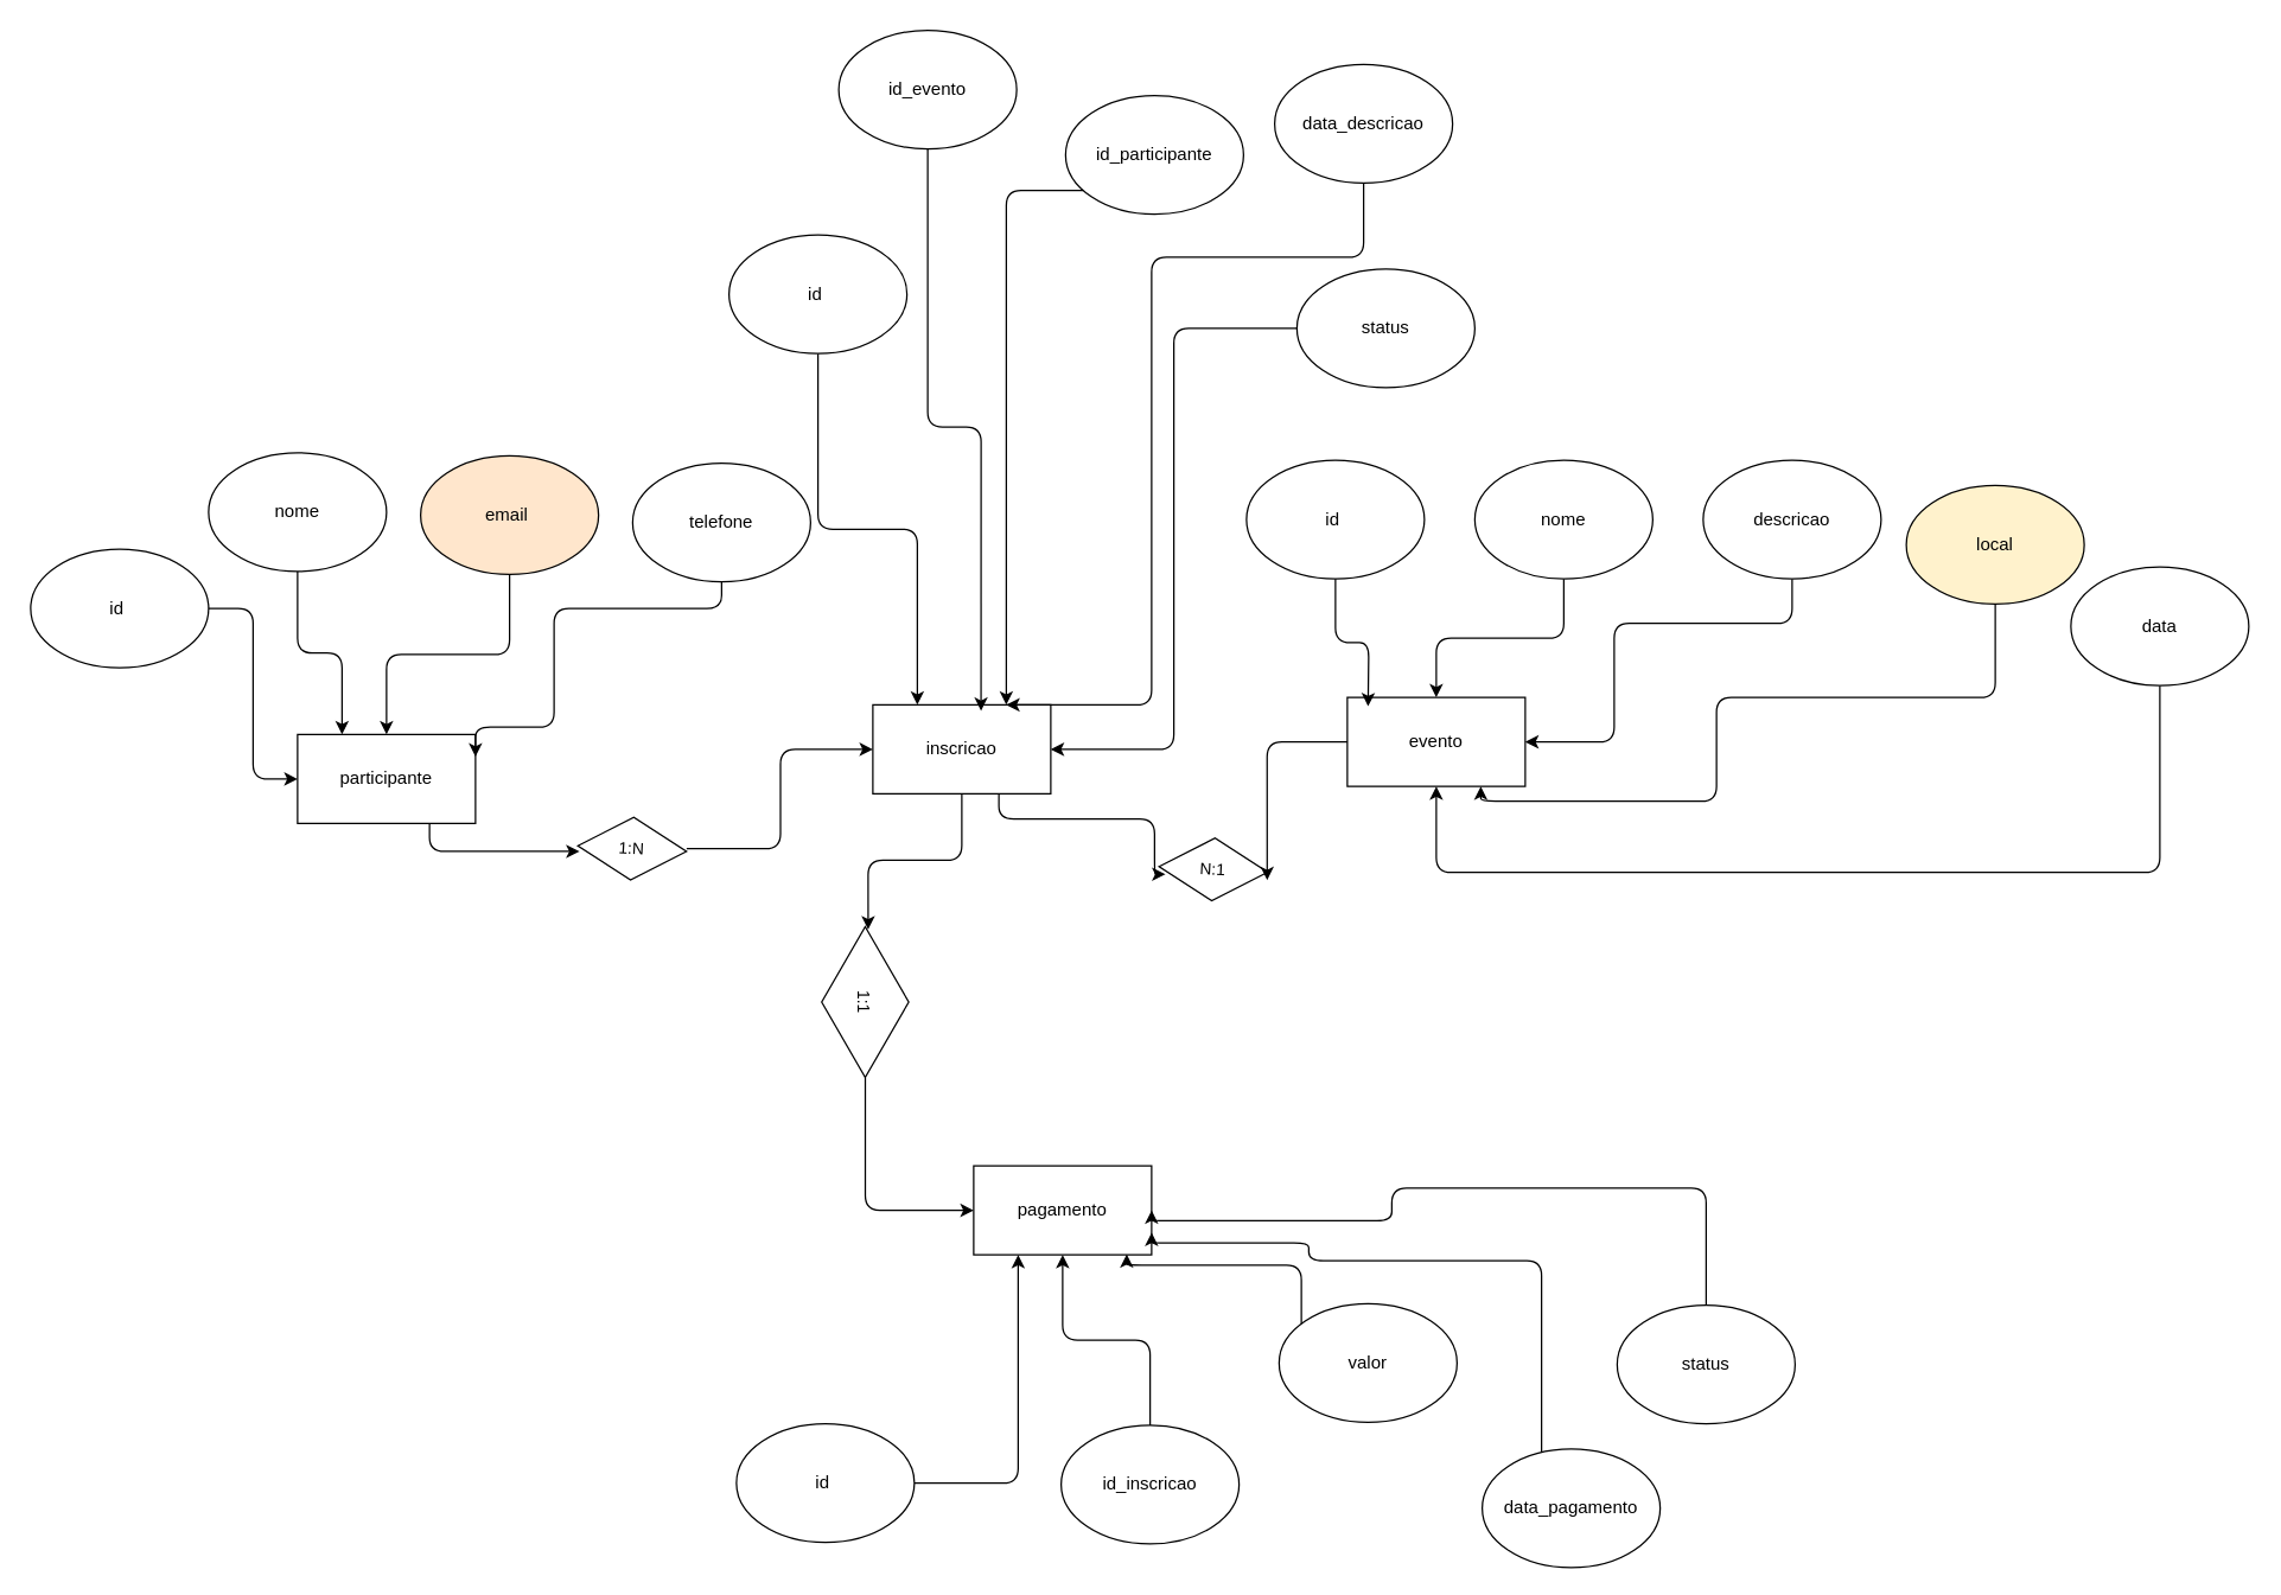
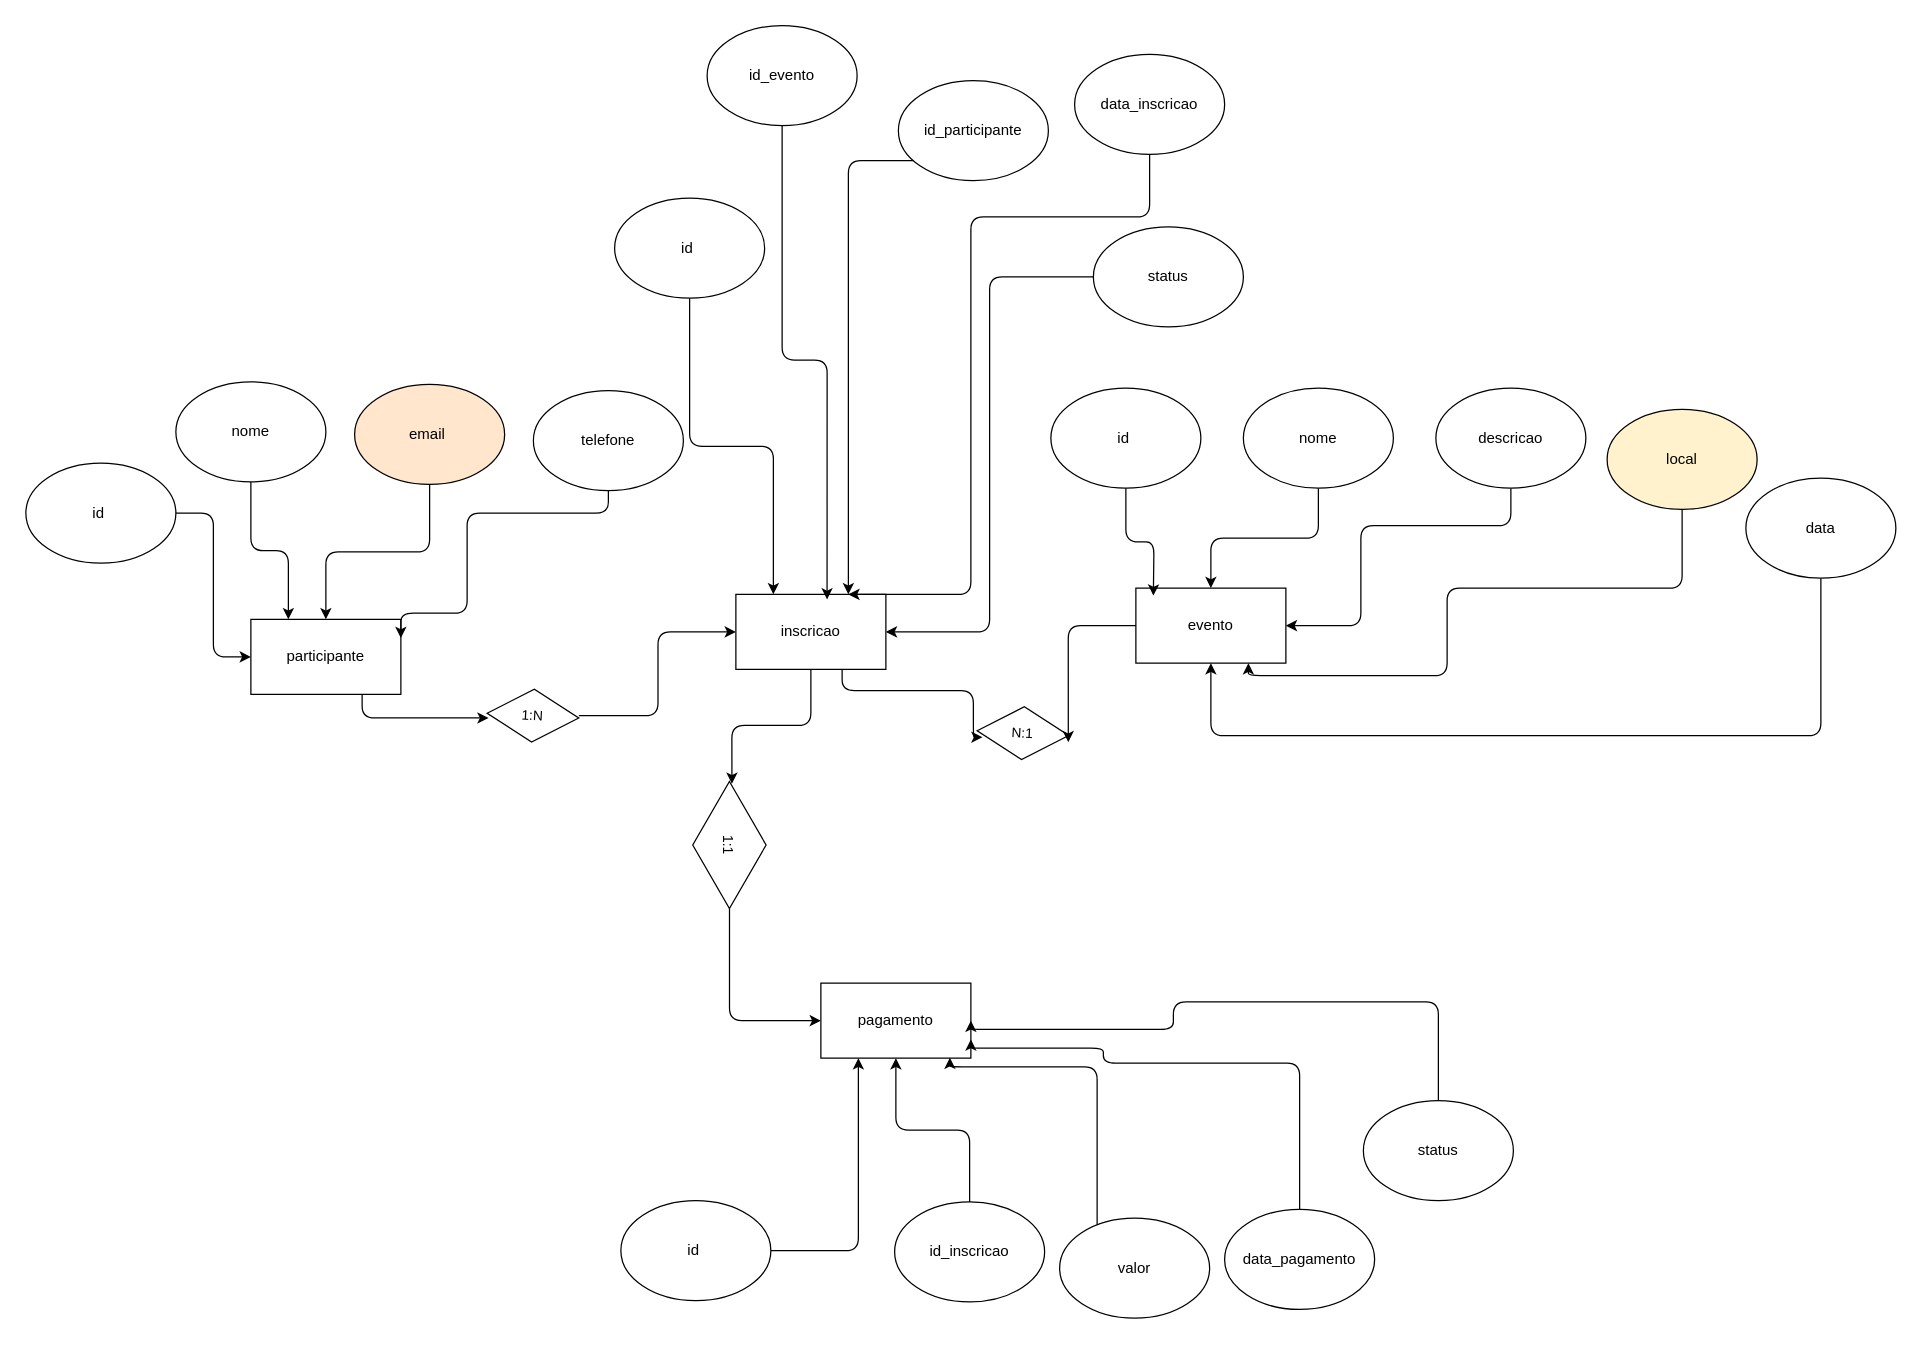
  <mxCell id="0" />
  <mxCell id="1" parent="0" />
  <mxCell id="2" value="participante" style="rounded=0;whiteSpace=wrap;html=1;" vertex="1" parent="1"><mxGeometry x="200" y="495" width="120" height="60" as="geometry" /></mxCell>
  <mxCell id="3" value="evento" style="rounded=0;whiteSpace=wrap;html=1;" vertex="1" parent="1"><mxGeometry x="908" y="470" width="120" height="60" as="geometry" /></mxCell>
  <mxCell id="4" value="pagamento" style="rounded=0;whiteSpace=wrap;html=1;" vertex="1" parent="1"><mxGeometry x="656" y="786" width="120" height="60" as="geometry" /></mxCell>
  <mxCell id="5" style="edgeStyle=orthogonalEdgeStyle;html=1;entryX=0;entryY=0.5;entryDx=0;entryDy=0;" edge="1" parent="1" source="6" target="2"><mxGeometry relative="1" as="geometry" /></mxCell>
  <mxCell id="6" value="id&amp;nbsp;" style="ellipse;whiteSpace=wrap;html=1;" vertex="1" parent="1"><mxGeometry x="20" y="370" width="120" height="80" as="geometry" /></mxCell>
  <mxCell id="7" style="edgeStyle=orthogonalEdgeStyle;shape=connector;rounded=1;html=1;entryX=0.25;entryY=0;entryDx=0;entryDy=0;strokeColor=default;align=center;verticalAlign=middle;fontFamily=Helvetica;fontSize=11;fontColor=default;labelBackgroundColor=default;endArrow=classic;" edge="1" parent="1" source="8" target="2"><mxGeometry relative="1" as="geometry" /></mxCell>
  <mxCell id="8" value="nome" style="ellipse;whiteSpace=wrap;html=1;" vertex="1" parent="1"><mxGeometry x="140" y="305" width="120" height="80" as="geometry" /></mxCell>
  <mxCell id="9" style="edgeStyle=orthogonalEdgeStyle;shape=connector;rounded=1;html=1;strokeColor=default;align=center;verticalAlign=middle;fontFamily=Helvetica;fontSize=11;fontColor=default;labelBackgroundColor=default;endArrow=classic;" edge="1" parent="1" source="10" target="2"><mxGeometry relative="1" as="geometry" /></mxCell>
  <mxCell id="10" value="email&amp;nbsp;" style="ellipse;whiteSpace=wrap;html=1;fillColor=#ffe6cc;" vertex="1" parent="1"><mxGeometry x="283" y="307" width="120" height="80" as="geometry" /></mxCell>
  <mxCell id="11" style="edgeStyle=orthogonalEdgeStyle;shape=connector;rounded=1;html=1;entryX=1;entryY=0.25;entryDx=0;entryDy=0;strokeColor=default;align=center;verticalAlign=middle;fontFamily=Helvetica;fontSize=11;fontColor=default;labelBackgroundColor=default;endArrow=classic;" edge="1" parent="1" source="12" target="2"><mxGeometry relative="1" as="geometry"><Array as="points"><mxPoint x="486" y="410" /><mxPoint x="373" y="410" /><mxPoint x="373" y="490" /></Array></mxGeometry></mxCell>
  <mxCell id="12" value="telefone" style="ellipse;whiteSpace=wrap;html=1;" vertex="1" parent="1"><mxGeometry x="426" y="312" width="120" height="80" as="geometry" /></mxCell>
  <mxCell id="13" value="id&amp;nbsp;" style="ellipse;whiteSpace=wrap;html=1;" vertex="1" parent="1"><mxGeometry x="840" y="310" width="120" height="80" as="geometry" /></mxCell>
  <mxCell id="14" style="edgeStyle=orthogonalEdgeStyle;shape=connector;rounded=1;html=1;strokeColor=default;align=center;verticalAlign=middle;fontFamily=Helvetica;fontSize=11;fontColor=default;labelBackgroundColor=default;endArrow=classic;" edge="1" parent="1" source="13"><mxGeometry relative="1" as="geometry"><mxPoint x="922" y="476" as="targetPoint" /></mxGeometry></mxCell>
  <mxCell id="15" style="edgeStyle=orthogonalEdgeStyle;shape=connector;rounded=1;html=1;entryX=0.5;entryY=0;entryDx=0;entryDy=0;strokeColor=default;align=center;verticalAlign=middle;fontFamily=Helvetica;fontSize=11;fontColor=default;labelBackgroundColor=default;endArrow=classic;" edge="1" parent="1" source="16" target="3"><mxGeometry relative="1" as="geometry" /></mxCell>
  <mxCell id="16" value="nome" style="ellipse;whiteSpace=wrap;html=1;" vertex="1" parent="1"><mxGeometry x="994" y="310" width="120" height="80" as="geometry" /></mxCell>
  <mxCell id="17" style="edgeStyle=orthogonalEdgeStyle;shape=connector;rounded=1;html=1;entryX=1;entryY=0.5;entryDx=0;entryDy=0;strokeColor=default;align=center;verticalAlign=middle;fontFamily=Helvetica;fontSize=11;fontColor=default;labelBackgroundColor=default;endArrow=classic;" edge="1" parent="1" source="18" target="3"><mxGeometry relative="1" as="geometry"><Array as="points"><mxPoint x="1208" y="420" /><mxPoint x="1088" y="420" /><mxPoint x="1088" y="500" /></Array></mxGeometry></mxCell>
  <mxCell id="18" value="descricao" style="ellipse;whiteSpace=wrap;html=1;" vertex="1" parent="1"><mxGeometry x="1148" y="310" width="120" height="80" as="geometry" /></mxCell>
  <mxCell id="19" style="edgeStyle=orthogonalEdgeStyle;shape=connector;rounded=1;html=1;entryX=0.75;entryY=1;entryDx=0;entryDy=0;strokeColor=default;align=center;verticalAlign=middle;fontFamily=Helvetica;fontSize=11;fontColor=default;labelBackgroundColor=default;endArrow=classic;" edge="1" parent="1" source="20" target="3"><mxGeometry relative="1" as="geometry"><Array as="points"><mxPoint x="1345" y="470" /><mxPoint x="1157" y="470" /><mxPoint x="1157" y="540" /><mxPoint x="998" y="540" /></Array></mxGeometry></mxCell>
  <mxCell id="20" value="local" style="ellipse;whiteSpace=wrap;html=1;fillColor=#fff2cc;" vertex="1" parent="1"><mxGeometry x="1285" y="327" width="120" height="80" as="geometry" /></mxCell>
  <mxCell id="21" style="edgeStyle=orthogonalEdgeStyle;shape=connector;rounded=1;html=1;strokeColor=default;align=center;verticalAlign=middle;fontFamily=Helvetica;fontSize=11;fontColor=default;labelBackgroundColor=default;endArrow=classic;" edge="1" parent="1" source="22" target="3"><mxGeometry relative="1" as="geometry"><Array as="points"><mxPoint x="1456" y="588" /><mxPoint x="968" y="588" /></Array></mxGeometry></mxCell>
  <mxCell id="22" value="data" style="ellipse;whiteSpace=wrap;html=1;" vertex="1" parent="1"><mxGeometry x="1396" y="382" width="120" height="80" as="geometry" /></mxCell>
  <mxCell id="23" style="edgeStyle=orthogonalEdgeStyle;shape=connector;rounded=1;html=1;entryX=0.25;entryY=1;entryDx=0;entryDy=0;strokeColor=default;align=center;verticalAlign=middle;fontFamily=Helvetica;fontSize=11;fontColor=default;labelBackgroundColor=default;endArrow=classic;" edge="1" parent="1" source="24" target="4"><mxGeometry relative="1" as="geometry" /></mxCell>
  <mxCell id="24" value="id&amp;nbsp;" style="ellipse;whiteSpace=wrap;html=1;" vertex="1" parent="1"><mxGeometry x="496" y="960" width="120" height="80" as="geometry" /></mxCell>
  <mxCell id="25" value="" style="edgeStyle=orthogonalEdgeStyle;shape=connector;rounded=1;html=1;strokeColor=default;align=center;verticalAlign=middle;fontFamily=Helvetica;fontSize=11;fontColor=default;labelBackgroundColor=default;endArrow=classic;" edge="1" parent="1" source="26" target="4"><mxGeometry relative="1" as="geometry" /></mxCell>
  <mxCell id="26" value="id_inscricao" style="ellipse;whiteSpace=wrap;html=1;" vertex="1" parent="1"><mxGeometry x="715" y="961" width="120" height="80" as="geometry" /></mxCell>
- <mxCell id="27" value="valor" style="ellipse;whiteSpace=wrap;html=1;" vertex="1" parent="1"><mxGeometry x="862" y="879" width="120" height="80" as="geometry" /></mxCell>
+ <mxCell id="27" value="valor" style="ellipse;whiteSpace=wrap;html=1;" vertex="1" parent="1"><mxGeometry x="847" y="974" width="120" height="80" as="geometry" /></mxCell>
  <mxCell id="28" style="edgeStyle=orthogonalEdgeStyle;shape=connector;rounded=1;html=1;entryX=1;entryY=0.75;entryDx=0;entryDy=0;strokeColor=default;align=center;verticalAlign=middle;fontFamily=Helvetica;fontSize=11;fontColor=default;labelBackgroundColor=default;endArrow=classic;" edge="1" parent="1" source="29" target="4"><mxGeometry relative="1" as="geometry"><Array as="points"><mxPoint x="1039" y="850" /><mxPoint x="882" y="850" /><mxPoint x="882" y="838" /></Array></mxGeometry></mxCell>
- <mxCell id="29" value="data_pagamento" style="ellipse;whiteSpace=wrap;html=1;" vertex="1" parent="1"><mxGeometry x="999" y="977" width="120" height="80" as="geometry" /></mxCell>
+ <mxCell id="29" value="data_pagamento" style="ellipse;whiteSpace=wrap;html=1;" vertex="1" parent="1"><mxGeometry x="979" y="967" width="120" height="80" as="geometry" /></mxCell>
  <mxCell id="30" style="edgeStyle=orthogonalEdgeStyle;shape=connector;rounded=1;html=1;entryX=1;entryY=0.5;entryDx=0;entryDy=0;strokeColor=default;align=center;verticalAlign=middle;fontFamily=Helvetica;fontSize=11;fontColor=default;labelBackgroundColor=default;endArrow=classic;" edge="1" parent="1" source="31" target="4"><mxGeometry relative="1" as="geometry"><Array as="points"><mxPoint x="1150" y="801" /><mxPoint x="938" y="801" /><mxPoint x="938" y="823" /></Array></mxGeometry></mxCell>
  <mxCell id="31" value="status " style="ellipse;whiteSpace=wrap;html=1;" vertex="1" parent="1"><mxGeometry x="1090" y="880" width="120" height="80" as="geometry" /></mxCell>
  <mxCell id="32" style="edgeStyle=orthogonalEdgeStyle;shape=connector;rounded=1;html=1;entryX=0.86;entryY=0.994;entryDx=0;entryDy=0;entryPerimeter=0;strokeColor=default;align=center;verticalAlign=middle;fontFamily=Helvetica;fontSize=11;fontColor=default;labelBackgroundColor=default;endArrow=classic;" edge="1" parent="1" source="27" target="4"><mxGeometry relative="1" as="geometry"><Array as="points"><mxPoint x="877" y="853" /></Array></mxGeometry></mxCell>
  <mxCell id="33" value="inscricao" style="rounded=0;whiteSpace=wrap;html=1;" vertex="1" parent="1"><mxGeometry x="588" y="475" width="120" height="60" as="geometry" /></mxCell>
  <mxCell id="34" style="edgeStyle=orthogonalEdgeStyle;shape=connector;rounded=1;html=1;entryX=0.25;entryY=0;entryDx=0;entryDy=0;strokeColor=default;align=center;verticalAlign=middle;fontFamily=Helvetica;fontSize=11;fontColor=default;labelBackgroundColor=default;endArrow=classic;" edge="1" parent="1" source="35" target="33"><mxGeometry relative="1" as="geometry" /></mxCell>
  <mxCell id="35" value="id&amp;nbsp;" style="ellipse;whiteSpace=wrap;html=1;" vertex="1" parent="1"><mxGeometry x="491" y="158" width="120" height="80" as="geometry" /></mxCell>
  <mxCell id="36" value="id_evento" style="ellipse;whiteSpace=wrap;html=1;" vertex="1" parent="1"><mxGeometry x="565" y="20" width="120" height="80" as="geometry" /></mxCell>
  <mxCell id="37" style="edgeStyle=orthogonalEdgeStyle;shape=connector;rounded=1;html=1;entryX=0.75;entryY=0;entryDx=0;entryDy=0;strokeColor=default;align=center;verticalAlign=middle;fontFamily=Helvetica;fontSize=11;fontColor=default;labelBackgroundColor=default;endArrow=classic;" edge="1" parent="1" source="38" target="33"><mxGeometry relative="1" as="geometry"><Array as="points"><mxPoint x="778" y="128" /><mxPoint x="678" y="128" /></Array></mxGeometry></mxCell>
  <mxCell id="38" value="id_participante" style="ellipse;whiteSpace=wrap;html=1;" vertex="1" parent="1"><mxGeometry x="718" y="64" width="120" height="80" as="geometry" /></mxCell>
  <mxCell id="39" style="edgeStyle=orthogonalEdgeStyle;shape=connector;rounded=1;html=1;entryX=0.75;entryY=0;entryDx=0;entryDy=0;strokeColor=default;align=center;verticalAlign=middle;fontFamily=Helvetica;fontSize=11;fontColor=default;labelBackgroundColor=default;endArrow=classic;" edge="1" parent="1" source="40" target="33"><mxGeometry relative="1" as="geometry"><Array as="points"><mxPoint x="919" y="173" /><mxPoint x="776" y="173" /><mxPoint x="776" y="475" /></Array></mxGeometry></mxCell>
- <mxCell id="40" value="data_descricao" style="ellipse;whiteSpace=wrap;html=1;" vertex="1" parent="1"><mxGeometry x="859" y="43" width="120" height="80" as="geometry" /></mxCell>
+ <mxCell id="40" value="data_inscricao" style="ellipse;whiteSpace=wrap;html=1;" vertex="1" parent="1"><mxGeometry x="859" y="43" width="120" height="80" as="geometry" /></mxCell>
  <mxCell id="41" style="edgeStyle=orthogonalEdgeStyle;shape=connector;rounded=1;html=1;entryX=1;entryY=0.5;entryDx=0;entryDy=0;strokeColor=default;align=center;verticalAlign=middle;fontFamily=Helvetica;fontSize=11;fontColor=default;labelBackgroundColor=default;endArrow=classic;" edge="1" parent="1" source="42" target="33"><mxGeometry relative="1" as="geometry" /></mxCell>
  <mxCell id="42" value="status" style="ellipse;whiteSpace=wrap;html=1;" vertex="1" parent="1"><mxGeometry x="874" y="181" width="120" height="80" as="geometry" /></mxCell>
  <mxCell id="43" style="edgeStyle=orthogonalEdgeStyle;shape=connector;rounded=1;html=1;entryX=0.608;entryY=0.067;entryDx=0;entryDy=0;entryPerimeter=0;strokeColor=default;align=center;verticalAlign=middle;fontFamily=Helvetica;fontSize=11;fontColor=default;labelBackgroundColor=default;endArrow=classic;" edge="1" parent="1" source="36" target="33"><mxGeometry relative="1" as="geometry" /></mxCell>
  <mxCell id="44" style="edgeStyle=orthogonalEdgeStyle;shape=connector;rounded=1;html=1;entryX=0;entryY=0.5;entryDx=0;entryDy=0;strokeColor=default;align=center;verticalAlign=middle;fontFamily=Helvetica;fontSize=11;fontColor=default;labelBackgroundColor=default;endArrow=classic;exitX=1.002;exitY=0.499;exitDx=0;exitDy=0;exitPerimeter=0;" edge="1" parent="1" source="45" target="4"><mxGeometry relative="1" as="geometry" /></mxCell>
  <mxCell id="45" value="1:1" style="html=1;whiteSpace=wrap;aspect=fixed;shape=isoRectangle;fontFamily=Helvetica;fontSize=11;fontColor=default;labelBackgroundColor=default;rotation=90;" vertex="1" parent="1"><mxGeometry x="532" y="645" width="101.67" height="61" as="geometry" /></mxCell>
  <mxCell id="46" style="edgeStyle=orthogonalEdgeStyle;shape=connector;rounded=1;html=1;entryX=0.018;entryY=0.467;entryDx=0;entryDy=0;entryPerimeter=0;strokeColor=default;align=center;verticalAlign=middle;fontFamily=Helvetica;fontSize=11;fontColor=default;labelBackgroundColor=default;endArrow=classic;" edge="1" parent="1" source="33" target="45"><mxGeometry relative="1" as="geometry" /></mxCell>
  <mxCell id="47" value="N:1" style="html=1;whiteSpace=wrap;aspect=fixed;shape=isoRectangle;fontFamily=Helvetica;fontSize=11;fontColor=default;labelBackgroundColor=default;rotation=3;" vertex="1" parent="1"><mxGeometry x="781" y="564" width="73.34" height="44" as="geometry" /></mxCell>
  <mxCell id="48" style="edgeStyle=orthogonalEdgeStyle;shape=connector;rounded=1;html=1;entryX=0.999;entryY=0.621;entryDx=0;entryDy=0;entryPerimeter=0;strokeColor=default;align=center;verticalAlign=middle;fontFamily=Helvetica;fontSize=11;fontColor=default;labelBackgroundColor=default;endArrow=classic;" edge="1" parent="1" source="3" target="47"><mxGeometry relative="1" as="geometry" /></mxCell>
  <mxCell id="49" style="edgeStyle=orthogonalEdgeStyle;shape=connector;rounded=1;html=1;entryX=0.062;entryY=0.614;entryDx=0;entryDy=0;entryPerimeter=0;strokeColor=default;align=center;verticalAlign=middle;fontFamily=Helvetica;fontSize=11;fontColor=default;labelBackgroundColor=default;endArrow=classic;" edge="1" parent="1" source="33" target="47"><mxGeometry relative="1" as="geometry"><Array as="points"><mxPoint x="673" y="552" /><mxPoint x="778" y="552" /></Array></mxGeometry></mxCell>
  <mxCell id="50" style="edgeStyle=orthogonalEdgeStyle;shape=connector;rounded=1;html=1;entryX=0;entryY=0.5;entryDx=0;entryDy=0;strokeColor=default;align=center;verticalAlign=middle;fontFamily=Helvetica;fontSize=11;fontColor=default;labelBackgroundColor=default;endArrow=classic;" edge="1" parent="1" source="51" target="33"><mxGeometry relative="1" as="geometry" /></mxCell>
  <mxCell id="51" value="1:N" style="html=1;whiteSpace=wrap;aspect=fixed;shape=isoRectangle;fontFamily=Helvetica;fontSize=11;fontColor=default;labelBackgroundColor=default;rotation=3;" vertex="1" parent="1"><mxGeometry x="389" y="550" width="73.34" height="44" as="geometry" /></mxCell>
  <mxCell id="52" style="edgeStyle=orthogonalEdgeStyle;shape=connector;rounded=1;html=1;entryX=0.018;entryY=0.584;entryDx=0;entryDy=0;entryPerimeter=0;strokeColor=default;align=center;verticalAlign=middle;fontFamily=Helvetica;fontSize=11;fontColor=default;labelBackgroundColor=default;endArrow=classic;" edge="1" parent="1" source="2" target="51"><mxGeometry relative="1" as="geometry"><Array as="points"><mxPoint x="289" y="574" /></Array></mxGeometry></mxCell>
